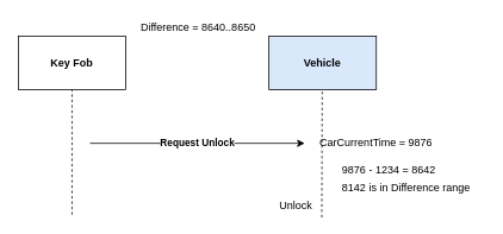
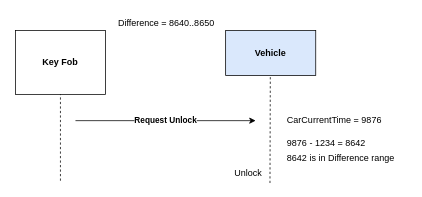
  <mxCell id="0" />
  <mxCell id="1" parent="0" />
- <mxCell id="2" value="&lt;b&gt;Key Fob&lt;/b&gt;" style="rounded=0;whiteSpace=wrap;html=1;" parent="1" vertex="1"><mxGeometry x="20" y="40" width="120" height="60" as="geometry" /></mxCell>
+ <mxCell id="2" value="&lt;b&gt;Key Fob&lt;/b&gt;" style="rounded=0;whiteSpace=wrap;html=1;" parent="1" vertex="1"><mxGeometry x="20" y="40" width="120" height="85" as="geometry" /></mxCell>
  <mxCell id="3" value="&lt;b&gt;Vehicle&lt;/b&gt;" style="rounded=0;whiteSpace=wrap;html=1;fillColor=#dae8fc;" parent="1" vertex="1"><mxGeometry x="300" y="40" width="120" height="60" as="geometry" /></mxCell>
  <mxCell id="4" value="" style="endArrow=none;dashed=1;html=1;entryX=0.5;entryY=1;entryDx=0;entryDy=0;" parent="1" target="2" edge="1"><mxGeometry width="50" height="50" relative="1" as="geometry"><mxPoint x="80" y="240" as="sourcePoint" /><mxPoint x="70" y="120" as="targetPoint" /></mxGeometry></mxCell>
  <mxCell id="5" value="" style="endArrow=none;dashed=1;html=1;entryX=0.5;entryY=1;entryDx=0;entryDy=0;exitX=0.981;exitY=1.153;exitDx=0;exitDy=0;exitPerimeter=0;" parent="1" edge="1" source="10"><mxGeometry width="50" height="50" relative="1" as="geometry"><mxPoint x="360" y="390" as="sourcePoint" /><mxPoint x="359.5" y="100" as="targetPoint" /></mxGeometry></mxCell>
  <mxCell id="6" value="&lt;b&gt;Request Unlock&lt;/b&gt;" style="endArrow=classic;html=1;" parent="1" edge="1"><mxGeometry width="50" height="50" relative="1" as="geometry"><mxPoint x="100" y="160" as="sourcePoint" /><mxPoint x="340" y="160" as="targetPoint" /></mxGeometry></mxCell>
  <mxCell id="7" value="Difference = 8640..8650" style="text;html=1;resizable=0;points=[];autosize=1;align=left;verticalAlign=top;spacingTop=-4;" vertex="1" parent="1"><mxGeometry x="155" y="20" width="140" height="20" as="geometry" /></mxCell>
- <mxCell id="8" value="CarCurrentTime = 9876" style="text;html=1;resizable=0;points=[];autosize=1;align=left;verticalAlign=top;spacingTop=-4;" vertex="1" parent="1"><mxGeometry x="355" y="150" width="140" height="20" as="geometry" /></mxCell>
+ <mxCell id="8" value="CarCurrentTime = 9876" style="text;html=1;resizable=0;points=[];autosize=1;align=left;verticalAlign=top;spacingTop=-4;" vertex="1" parent="1"><mxGeometry x="380" y="150" width="140" height="20" as="geometry" /></mxCell>
  <mxCell id="9" value="9876 - 1234 = 8642" style="text;html=1;resizable=0;points=[];autosize=1;align=left;verticalAlign=top;spacingTop=-4;" vertex="1" parent="1"><mxGeometry x="380" y="180" width="120" height="20" as="geometry" /></mxCell>
  <mxCell id="10" value="Unlock" style="text;html=1;resizable=0;points=[];autosize=1;align=left;verticalAlign=top;spacingTop=-4;" vertex="1" parent="1"><mxGeometry x="310" y="220" width="50" height="20" as="geometry" /></mxCell>
- <mxCell id="11" value="8142 is in Difference range" style="text;html=1;resizable=0;points=[];autosize=1;align=left;verticalAlign=top;spacingTop=-4;" vertex="1" parent="1"><mxGeometry x="380" y="200" width="160" height="20" as="geometry" /></mxCell>
+ <mxCell id="11" value="8642 is in Difference range" style="text;html=1;resizable=0;points=[];autosize=1;align=left;verticalAlign=top;spacingTop=-4;" vertex="1" parent="1"><mxGeometry x="380" y="200" width="160" height="20" as="geometry" /></mxCell>
